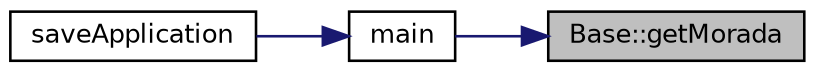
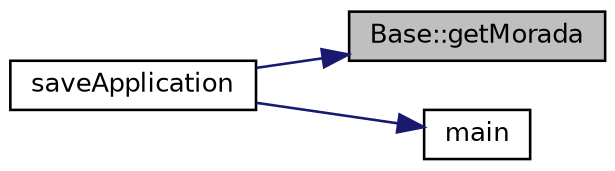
  digraph {
    rankdir=RL
    node [color=black fillcolor=white fontname=Helvetica fontsize=10 shape=record style=filled]
    edge [color=midnightblue dir=back fontname=Helvetica fontsize=10 labelfontname=Helvetica labelfontsize=10 style=solid]
    n1 [fillcolor=grey75 fontcolor=black height=0.2 label="Base::getMorada" width=0.4]
    n2 [height=0.2 label=saveApplication width=0.4]
    n3 [height=0.2 label=main width=0.4]
-   n1 -> n3
+   n1 -> n2
    n3 -> n2
  }
